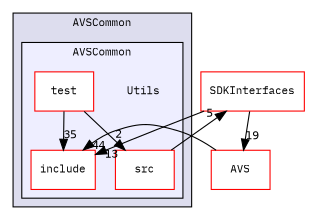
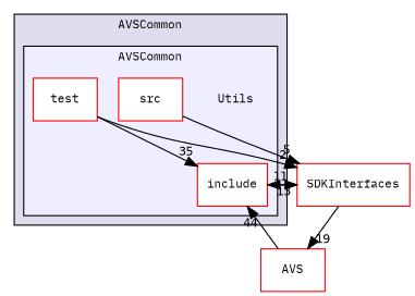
  digraph {
    compound=true
    fontname="IBM Plex Mono"
    node [fontname="IBM Plex Mono" fontsize=10 shape=box color=red fillcolor=white style=filled]
    edge [fontname="IBM Plex Mono" labeldistance=1.5 labelfontname=Helvetica labelfontsize=10]
    n1 [label=Utils shape=plaintext color="" fillcolor="" style=""]
    n2 [label=include]
    n3 [label=src]
    n4 [label=test]
    n5 [label=SDKInterfaces]
    n6 [label=AVS]
    subgraph cluster_1 {
      bgcolor="#ddddee"
      fontsize=10
      label=AVSCommon
      pencolor=black
      subgraph cluster_2 {
        bgcolor="#eeeeff"
        fontsize=10
        label=AVSCommon
        pencolor=black
        n1
        n2
        n3
        n4
      }
    }
+   n2 -> n5 [headlabel=11]
    n3 -> n5 [headlabel=5]
    n4 -> n2 [headlabel=35]
-   n4 -> n3 [headlabel=2]
+   n4 -> n5 [headlabel=2]
    n5 -> n2 [headlabel=13]
    n5 -> n6 [headlabel=19]
    n6 -> n2 [headlabel=44]
  }
